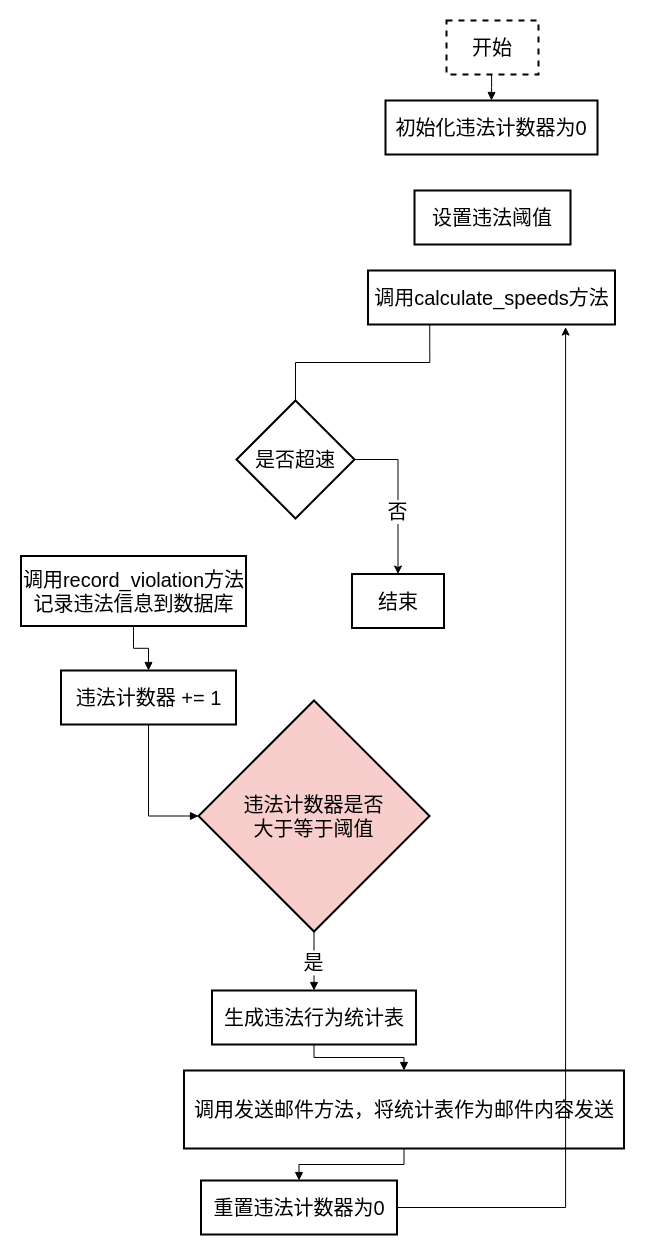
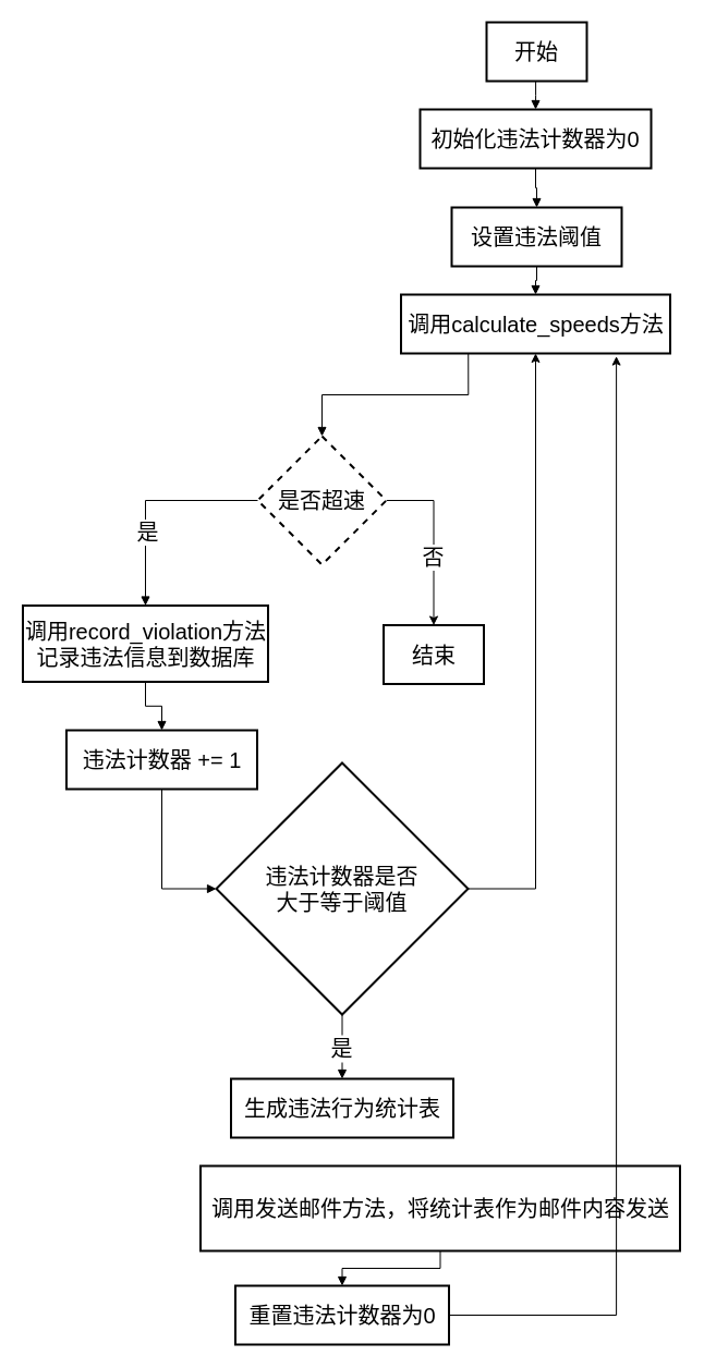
  <mxCell id="0" />
  <mxCell id="1" parent="0" />
- <mxCell id="2" value="开始" style="whiteSpace=wrap;strokeWidth=2;fontSize=20;dashed=1;" vertex="1" parent="1"><mxGeometry x="446" y="20" width="92" height="54" as="geometry" /></mxCell>
+ <mxCell id="2" value="开始" style="whiteSpace=wrap;strokeWidth=2;fontSize=20;" vertex="1" parent="1"><mxGeometry x="446" y="20" width="92" height="54" as="geometry" /></mxCell>
  <mxCell id="3" value="初始化违法计数器为0" style="whiteSpace=wrap;strokeWidth=2;fontSize=20;" vertex="1" parent="1"><mxGeometry x="385" y="100" width="212" height="54" as="geometry" /></mxCell>
  <mxCell id="4" style="edgeStyle=orthogonalEdgeStyle;rounded=0;orthogonalLoop=1;jettySize=auto;html=1;exitX=0.5;exitY=1;exitDx=0;exitDy=0;fontSize=20;" edge="1" parent="1" source="5"><mxGeometry relative="1" as="geometry"><mxPoint x="491.286" y="210" as="targetPoint" /></mxGeometry></mxCell>
  <mxCell id="5" value="设置违法阈值" style="whiteSpace=wrap;strokeWidth=2;fontSize=20;" vertex="1" parent="1"><mxGeometry x="414" y="190" width="156" height="54" as="geometry" /></mxCell>
  <mxCell id="6" value="调用calculate_speeds方法" style="whiteSpace=wrap;strokeWidth=2;fontSize=20;" vertex="1" parent="1"><mxGeometry x="367.5" y="270" width="247" height="54" as="geometry" /></mxCell>
  <mxCell id="7" style="edgeStyle=orthogonalEdgeStyle;rounded=0;orthogonalLoop=1;jettySize=auto;html=1;exitX=1;exitY=0.5;exitDx=0;exitDy=0;entryX=0.5;entryY=0;entryDx=0;entryDy=0;fontSize=20;" edge="1" parent="1" source="9" target="17"><mxGeometry relative="1" as="geometry" /></mxCell>
  <mxCell id="8" value="否" style="edgeLabel;html=1;align=center;verticalAlign=middle;resizable=0;points=[];fontSize=20;" vertex="1" connectable="0" parent="7"><mxGeometry x="0.201" y="-4" relative="1" as="geometry"><mxPoint x="3" as="offset" /></mxGeometry></mxCell>
- <mxCell id="9" value="是否超速" style="rhombus;strokeWidth=2;whiteSpace=wrap;fontSize=20;" vertex="1" parent="1"><mxGeometry x="236" y="400" width="118" height="118" as="geometry" /></mxCell>
+ <mxCell id="9" value="是否超速" style="rhombus;strokeWidth=2;whiteSpace=wrap;fontSize=20;dashed=1;" vertex="1" parent="1"><mxGeometry x="236" y="400" width="118" height="118" as="geometry" /></mxCell>
  <mxCell id="10" value="调用record_violation方法记录违法信息到数据库" style="whiteSpace=wrap;strokeWidth=2;fontSize=20;" vertex="1" parent="1"><mxGeometry x="20.5" y="555.5" width="225" height="70" as="geometry" /></mxCell>
  <mxCell id="11" value="违法计数器 += 1" style="whiteSpace=wrap;strokeWidth=2;fontSize=20;" vertex="1" parent="1"><mxGeometry x="60.5" y="670" width="175" height="54" as="geometry" /></mxCell>
- <mxCell id="13" value="违法计数器是否&#10;大于等于阈值" style="rhombus;strokeWidth=2;whiteSpace=wrap;fontSize=20;fillColor=#f8cecc;" vertex="1" parent="1"><mxGeometry x="198" y="700" width="231" height="231" as="geometry" /></mxCell>
+ <mxCell id="12" style="edgeStyle=orthogonalEdgeStyle;rounded=0;orthogonalLoop=1;jettySize=auto;html=1;exitX=1;exitY=0.5;exitDx=0;exitDy=0;entryX=0.5;entryY=1;entryDx=0;entryDy=0;fontSize=20;" edge="1" parent="1" source="13" target="6"><mxGeometry relative="1" as="geometry" /></mxCell>
+ <mxCell id="13" value="违法计数器是否&#10;大于等于阈值" style="rhombus;strokeWidth=2;whiteSpace=wrap;fontSize=20;" vertex="1" parent="1"><mxGeometry x="198" y="700" width="231" height="231" as="geometry" /></mxCell>
  <mxCell id="14" value="生成违法行为统计表" style="whiteSpace=wrap;strokeWidth=2;fontSize=20;" vertex="1" parent="1"><mxGeometry x="211.5" y="990" width="204" height="54" as="geometry" /></mxCell>
  <mxCell id="15" value="调用发送邮件方法，将统计表作为邮件内容发送" style="whiteSpace=wrap;strokeWidth=2;fontSize=20;" vertex="1" parent="1"><mxGeometry x="183.5" y="1070" width="440" height="78" as="geometry" /></mxCell>
- <mxCell id="16" value="重置违法计数器为0" style="whiteSpace=wrap;strokeWidth=2;fontSize=20;" vertex="1" parent="1"><mxGeometry x="200.5" y="1180" width="196" height="54" as="geometry" /></mxCell>
+ <mxCell id="16" value="重置违法计数器为0" style="whiteSpace=wrap;strokeWidth=2;fontSize=20;" vertex="1" parent="1"><mxGeometry x="215.5" y="1180" width="196" height="54" as="geometry" /></mxCell>
  <mxCell id="17" value="结束" style="whiteSpace=wrap;strokeWidth=2;fontSize=20;" vertex="1" parent="1"><mxGeometry x="351.5" y="573.5" width="92" height="54" as="geometry" /></mxCell>
  <mxCell id="18" value="" style="startArrow=none;endArrow=block;exitX=0.49;exitY=1;entryX=0.5;entryY=0;rounded=0;edgeStyle=orthogonalEdgeStyle;fontSize=20;" edge="1" parent="1" source="2" target="3"><mxGeometry relative="1" as="geometry" /></mxCell>
- <mxCell id="21" value="" style="startArrow=none;endArrow=none;exitX=0.25;exitY=1;entryX=0.5;entryY=0;rounded=0;edgeStyle=orthogonalEdgeStyle;fontSize=20;exitDx=0;exitDy=0;" edge="1" parent="1" source="6" target="9"><mxGeometry relative="1" as="geometry" /></mxCell>
+ <mxCell id="19" value="" style="startArrow=none;endArrow=block;exitX=0.5;exitY=1;entryX=0.5;entryY=0;rounded=0;edgeStyle=orthogonalEdgeStyle;fontSize=20;" edge="1" parent="1" source="3" target="5"><mxGeometry relative="1" as="geometry" /></mxCell>
+ <mxCell id="20" value="" style="startArrow=none;endArrow=block;exitX=0.5;exitY=1;entryX=0.5;entryY=0;rounded=0;edgeStyle=orthogonalEdgeStyle;fontSize=20;" edge="1" parent="1" source="5" target="6"><mxGeometry relative="1" as="geometry" /></mxCell>
+ <mxCell id="21" value="" style="startArrow=none;endArrow=block;exitX=0.25;exitY=1;entryX=0.5;entryY=0;rounded=0;edgeStyle=orthogonalEdgeStyle;fontSize=20;exitDx=0;exitDy=0;" edge="1" parent="1" source="6" target="9"><mxGeometry relative="1" as="geometry" /></mxCell>
+ <mxCell id="22" value="" style="startArrow=none;endArrow=block;exitX=0;exitY=0.5;entryX=0.5;entryY=0;rounded=0;edgeStyle=orthogonalEdgeStyle;fontSize=20;exitDx=0;exitDy=0;" edge="1" parent="1" source="9" target="10"><mxGeometry relative="1" as="geometry" /></mxCell>
+ <mxCell id="23" value="是" style="edgeLabel;html=1;align=center;verticalAlign=middle;resizable=0;points=[];fontSize=20;" vertex="1" connectable="0" parent="22"><mxGeometry x="0.31" y="1" relative="1" as="geometry"><mxPoint as="offset" /></mxGeometry></mxCell>
  <mxCell id="24" value="" style="startArrow=none;endArrow=block;exitX=0.5;exitY=1;entryX=0.5;entryY=0;rounded=0;edgeStyle=orthogonalEdgeStyle;fontSize=20;" edge="1" parent="1" source="10" target="11"><mxGeometry relative="1" as="geometry" /></mxCell>
  <mxCell id="25" value="" style="startArrow=none;endArrow=block;exitX=0.5;exitY=1;entryX=0;entryY=0.5;rounded=0;edgeStyle=orthogonalEdgeStyle;fontSize=20;entryDx=0;entryDy=0;" edge="1" parent="1" source="11" target="13"><mxGeometry relative="1" as="geometry" /></mxCell>
  <mxCell id="26" value="是" style="startArrow=none;endArrow=block;exitX=0.5;exitY=1;entryX=0.5;entryY=0;rounded=0;edgeStyle=orthogonalEdgeStyle;fontSize=20;exitDx=0;exitDy=0;" edge="1" parent="1" source="13" target="14"><mxGeometry relative="1" as="geometry" /></mxCell>
- <mxCell id="27" value="" style="startArrow=none;endArrow=block;exitX=0.5;exitY=1;entryX=0.5;entryY=0;rounded=0;edgeStyle=orthogonalEdgeStyle;fontSize=20;" edge="1" parent="1" source="14" target="15"><mxGeometry relative="1" as="geometry" /></mxCell>
  <mxCell id="28" value="" style="startArrow=none;endArrow=block;exitX=0.5;exitY=1;entryX=0.5;entryY=0;rounded=0;edgeStyle=orthogonalEdgeStyle;fontSize=20;" edge="1" parent="1" source="15" target="16"><mxGeometry relative="1" as="geometry" /></mxCell>
  <mxCell id="29" style="edgeStyle=orthogonalEdgeStyle;rounded=0;orthogonalLoop=1;jettySize=auto;html=1;exitX=1;exitY=0.5;exitDx=0;exitDy=0;entryX=0.8;entryY=1.048;entryDx=0;entryDy=0;entryPerimeter=0;fontSize=20;" edge="1" parent="1" source="16" target="6"><mxGeometry relative="1" as="geometry" /></mxCell>
